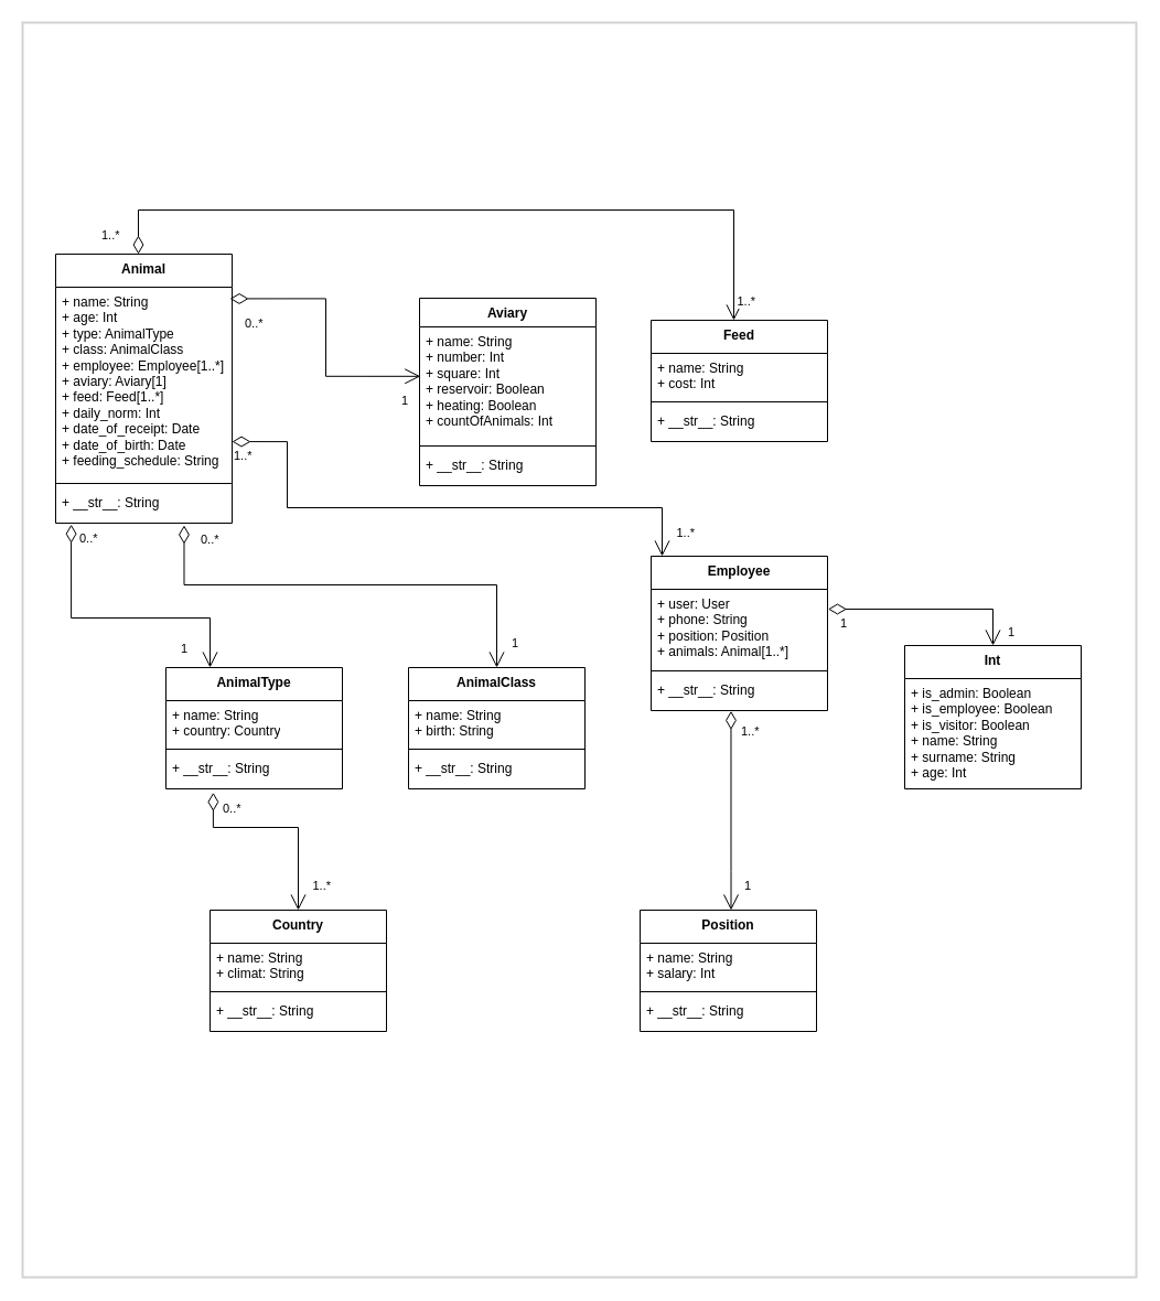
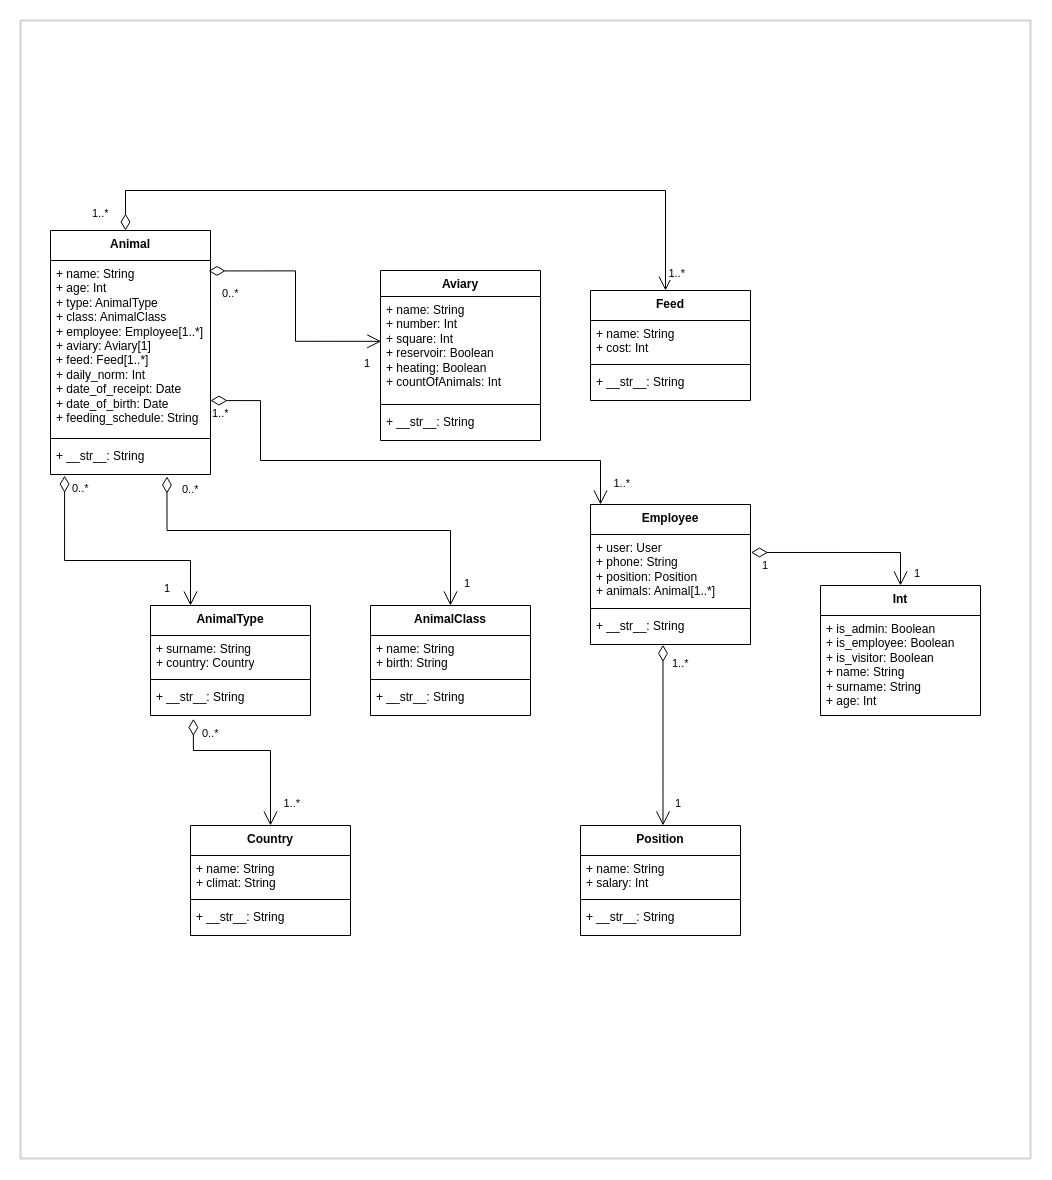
  <mxCell id="0" />
  <mxCell id="1" parent="0" />
  <mxCell id="2" value="" style="rounded=0;whiteSpace=wrap;html=1;fillColor=none;strokeColor=#d3d3d3;strokeWidth=2;" vertex="1" parent="1"><mxGeometry x="20" y="20" width="1010" height="1138" as="geometry" /></mxCell>
  <mxCell id="3" value="Animal" style="swimlane;fontStyle=1;align=center;verticalAlign=top;childLayout=stackLayout;horizontal=1;startSize=30;horizontalStack=0;resizeParent=1;resizeParentMax=0;resizeLast=0;collapsible=1;marginBottom=0;whiteSpace=wrap;html=1;" vertex="1" parent="1"><mxGeometry x="50" y="230" width="160" height="244" as="geometry"><mxRectangle x="340" y="400" width="80" height="30" as="alternateBounds" /></mxGeometry></mxCell>
  <mxCell id="4" value="" style="endArrow=open;html=1;endSize=12;startArrow=diamondThin;startSize=14;startFill=0;edgeStyle=orthogonalEdgeStyle;rounded=0;exitX=0.5;exitY=0;exitDx=0;exitDy=0;entryX=0.5;entryY=0;entryDx=0;entryDy=0;" edge="1" parent="3"><mxGeometry relative="1" as="geometry"><mxPoint x="75" as="sourcePoint" /><mxPoint x="615" y="60" as="targetPoint" /><Array as="points"><mxPoint x="75" y="-40" /><mxPoint x="615" y="-40" /></Array></mxGeometry></mxCell>
  <mxCell id="5" value="1..*" style="edgeLabel;resizable=0;html=1;align=left;verticalAlign=top;" connectable="0" vertex="1" parent="4"><mxGeometry x="-1" relative="1" as="geometry"><mxPoint x="-35" y="-30" as="offset" /></mxGeometry></mxCell>
  <mxCell id="6" value="1..*" style="edgeLabel;resizable=0;html=1;align=right;verticalAlign=top;" connectable="0" vertex="1" parent="4"><mxGeometry x="1" relative="1" as="geometry"><mxPoint x="20" y="-30" as="offset" /></mxGeometry></mxCell>
  <mxCell id="7" value="+ name: String&lt;div&gt;+ age: Int&lt;/div&gt;&lt;div&gt;&lt;span style=&quot;background-color: initial;&quot;&gt;+ type: AnimalType&lt;/span&gt;&lt;/div&gt;&lt;div&gt;&lt;span style=&quot;background-color: initial;&quot;&gt;+ class: AnimalClass&lt;/span&gt;&lt;/div&gt;&lt;div&gt;&lt;span style=&quot;background-color: initial;&quot;&gt;+ employee: Employee[1..*]&lt;/span&gt;&lt;/div&gt;&lt;div&gt;+ aviary: Aviary[1]&lt;/div&gt;&lt;div&gt;+ feed: Feed[1..*]&lt;/div&gt;&lt;div&gt;+ daily_norm: Int&lt;/div&gt;&lt;div&gt;&lt;span style=&quot;background-color: initial;&quot;&gt;+&amp;nbsp;date_of_receipt: Date&lt;/span&gt;&lt;/div&gt;&lt;div&gt;+&amp;nbsp;date_of_birth: Date&lt;/div&gt;&lt;div&gt;+&amp;nbsp;feeding_schedule: String&lt;/div&gt;" style="text;strokeColor=none;fillColor=none;align=left;verticalAlign=top;spacingLeft=4;spacingRight=4;overflow=hidden;rotatable=0;points=[[0,0.5],[1,0.5]];portConstraint=eastwest;whiteSpace=wrap;html=1;" vertex="1" parent="3"><mxGeometry y="30" width="160" height="174" as="geometry" /></mxCell>
  <mxCell id="8" value="" style="line;strokeWidth=1;fillColor=none;align=left;verticalAlign=middle;spacingTop=-1;spacingLeft=3;spacingRight=3;rotatable=0;labelPosition=right;points=[];portConstraint=eastwest;strokeColor=inherit;" vertex="1" parent="3"><mxGeometry y="204" width="160" height="8" as="geometry" /></mxCell>
  <mxCell id="9" value="+ __str__: String" style="text;strokeColor=none;fillColor=none;align=left;verticalAlign=top;spacingLeft=4;spacingRight=4;overflow=hidden;rotatable=0;points=[[0,0.5],[1,0.5]];portConstraint=eastwest;whiteSpace=wrap;html=1;" vertex="1" parent="3"><mxGeometry y="212" width="160" height="32" as="geometry" /></mxCell>
  <mxCell id="10" value="Aviary" style="swimlane;fontStyle=1;align=center;verticalAlign=top;childLayout=stackLayout;horizontal=1;startSize=26;horizontalStack=0;resizeParent=1;resizeParentMax=0;resizeLast=0;collapsible=1;marginBottom=0;whiteSpace=wrap;html=1;" vertex="1" parent="1"><mxGeometry x="380" y="270" width="160" height="170" as="geometry"><mxRectangle x="340" y="400" width="80" height="30" as="alternateBounds" /></mxGeometry></mxCell>
  <mxCell id="11" value="+ name: String&lt;div&gt;+ number: Int&lt;/div&gt;&lt;div&gt;+ square: Int&lt;/div&gt;&lt;div&gt;+&amp;nbsp;reservoir: Boolean&lt;/div&gt;&lt;div&gt;+ heating: Boolean&lt;/div&gt;&lt;div&gt;+ countOfAnimals: Int&lt;/div&gt;" style="text;strokeColor=none;fillColor=none;align=left;verticalAlign=top;spacingLeft=4;spacingRight=4;overflow=hidden;rotatable=0;points=[[0,0.5],[1,0.5]];portConstraint=eastwest;whiteSpace=wrap;html=1;" vertex="1" parent="10"><mxGeometry y="26" width="160" height="104" as="geometry" /></mxCell>
  <mxCell id="12" value="" style="line;strokeWidth=1;fillColor=none;align=left;verticalAlign=middle;spacingTop=-1;spacingLeft=3;spacingRight=3;rotatable=0;labelPosition=right;points=[];portConstraint=eastwest;strokeColor=inherit;" vertex="1" parent="10"><mxGeometry y="130" width="160" height="8" as="geometry" /></mxCell>
  <mxCell id="13" value="+ __str__: String" style="text;strokeColor=none;fillColor=none;align=left;verticalAlign=top;spacingLeft=4;spacingRight=4;overflow=hidden;rotatable=0;points=[[0,0.5],[1,0.5]];portConstraint=eastwest;whiteSpace=wrap;html=1;" vertex="1" parent="10"><mxGeometry y="138" width="160" height="32" as="geometry" /></mxCell>
  <mxCell id="14" value="AnimalType" style="swimlane;fontStyle=1;align=center;verticalAlign=top;childLayout=stackLayout;horizontal=1;startSize=30;horizontalStack=0;resizeParent=1;resizeParentMax=0;resizeLast=0;collapsible=1;marginBottom=0;whiteSpace=wrap;html=1;" vertex="1" parent="1"><mxGeometry x="150" y="605" width="160" height="110" as="geometry"><mxRectangle x="340" y="400" width="80" height="30" as="alternateBounds" /></mxGeometry></mxCell>
- <mxCell id="15" value="+ name: String&lt;div&gt;+ country: Country&lt;div&gt;&lt;br&gt;&lt;/div&gt;&lt;/div&gt;" style="text;strokeColor=none;fillColor=none;align=left;verticalAlign=top;spacingLeft=4;spacingRight=4;overflow=hidden;rotatable=0;points=[[0,0.5],[1,0.5]];portConstraint=eastwest;whiteSpace=wrap;html=1;" vertex="1" parent="14"><mxGeometry y="30" width="160" height="40" as="geometry" /></mxCell>
+ <mxCell id="15" value="+ surname: String&lt;div&gt;+ country: Country&lt;div&gt;&lt;br&gt;&lt;/div&gt;&lt;/div&gt;" style="text;strokeColor=none;fillColor=none;align=left;verticalAlign=top;spacingLeft=4;spacingRight=4;overflow=hidden;rotatable=0;points=[[0,0.5],[1,0.5]];portConstraint=eastwest;whiteSpace=wrap;html=1;" vertex="1" parent="14"><mxGeometry y="30" width="160" height="40" as="geometry" /></mxCell>
  <mxCell id="16" value="" style="line;strokeWidth=1;fillColor=none;align=left;verticalAlign=middle;spacingTop=-1;spacingLeft=3;spacingRight=3;rotatable=0;labelPosition=right;points=[];portConstraint=eastwest;strokeColor=inherit;" vertex="1" parent="14"><mxGeometry y="70" width="160" height="8" as="geometry" /></mxCell>
  <mxCell id="17" value="+ __str__: String" style="text;strokeColor=none;fillColor=none;align=left;verticalAlign=top;spacingLeft=4;spacingRight=4;overflow=hidden;rotatable=0;points=[[0,0.5],[1,0.5]];portConstraint=eastwest;whiteSpace=wrap;html=1;" vertex="1" parent="14"><mxGeometry y="78" width="160" height="32" as="geometry" /></mxCell>
  <mxCell id="18" value="AnimalClass" style="swimlane;fontStyle=1;align=center;verticalAlign=top;childLayout=stackLayout;horizontal=1;startSize=30;horizontalStack=0;resizeParent=1;resizeParentMax=0;resizeLast=0;collapsible=1;marginBottom=0;whiteSpace=wrap;html=1;" vertex="1" parent="1"><mxGeometry x="370" y="605" width="160" height="110" as="geometry"><mxRectangle x="340" y="400" width="80" height="30" as="alternateBounds" /></mxGeometry></mxCell>
  <mxCell id="19" value="+ name: String&lt;div&gt;+ birth: String&lt;br&gt;&lt;/div&gt;" style="text;strokeColor=none;fillColor=none;align=left;verticalAlign=top;spacingLeft=4;spacingRight=4;overflow=hidden;rotatable=0;points=[[0,0.5],[1,0.5]];portConstraint=eastwest;whiteSpace=wrap;html=1;" vertex="1" parent="18"><mxGeometry y="30" width="160" height="40" as="geometry" /></mxCell>
  <mxCell id="20" value="" style="line;strokeWidth=1;fillColor=none;align=left;verticalAlign=middle;spacingTop=-1;spacingLeft=3;spacingRight=3;rotatable=0;labelPosition=right;points=[];portConstraint=eastwest;strokeColor=inherit;" vertex="1" parent="18"><mxGeometry y="70" width="160" height="8" as="geometry" /></mxCell>
  <mxCell id="21" value="+ __str__: String" style="text;strokeColor=none;fillColor=none;align=left;verticalAlign=top;spacingLeft=4;spacingRight=4;overflow=hidden;rotatable=0;points=[[0,0.5],[1,0.5]];portConstraint=eastwest;whiteSpace=wrap;html=1;" vertex="1" parent="18"><mxGeometry y="78" width="160" height="32" as="geometry" /></mxCell>
  <mxCell id="22" value="Employee" style="swimlane;fontStyle=1;align=center;verticalAlign=top;childLayout=stackLayout;horizontal=1;startSize=30;horizontalStack=0;resizeParent=1;resizeParentMax=0;resizeLast=0;collapsible=1;marginBottom=0;whiteSpace=wrap;html=1;" vertex="1" parent="1"><mxGeometry x="590" y="504" width="160" height="140" as="geometry"><mxRectangle x="340" y="400" width="80" height="30" as="alternateBounds" /></mxGeometry></mxCell>
  <mxCell id="23" value="+ user: User&lt;div&gt;&lt;span style=&quot;background-color: initial;&quot;&gt;+ phone: String&lt;/span&gt;&lt;div&gt;&lt;div&gt;&lt;span style=&quot;background-color: initial;&quot;&gt;+ position: Position&lt;/span&gt;&lt;/div&gt;&lt;div&gt;+ animals: Animal[1..*]&lt;/div&gt;&lt;/div&gt;&lt;/div&gt;" style="text;strokeColor=none;fillColor=none;align=left;verticalAlign=top;spacingLeft=4;spacingRight=4;overflow=hidden;rotatable=0;points=[[0,0.5],[1,0.5]];portConstraint=eastwest;whiteSpace=wrap;html=1;" vertex="1" parent="22"><mxGeometry y="30" width="160" height="70" as="geometry" /></mxCell>
  <mxCell id="24" value="" style="line;strokeWidth=1;fillColor=none;align=left;verticalAlign=middle;spacingTop=-1;spacingLeft=3;spacingRight=3;rotatable=0;labelPosition=right;points=[];portConstraint=eastwest;strokeColor=inherit;" vertex="1" parent="22"><mxGeometry y="100" width="160" height="8" as="geometry" /></mxCell>
  <mxCell id="25" value="+ __str__: String" style="text;strokeColor=none;fillColor=none;align=left;verticalAlign=top;spacingLeft=4;spacingRight=4;overflow=hidden;rotatable=0;points=[[0,0.5],[1,0.5]];portConstraint=eastwest;whiteSpace=wrap;html=1;" vertex="1" parent="22"><mxGeometry y="108" width="160" height="32" as="geometry" /></mxCell>
  <mxCell id="26" value="Position" style="swimlane;fontStyle=1;align=center;verticalAlign=top;childLayout=stackLayout;horizontal=1;startSize=30;horizontalStack=0;resizeParent=1;resizeParentMax=0;resizeLast=0;collapsible=1;marginBottom=0;whiteSpace=wrap;html=1;" vertex="1" parent="1"><mxGeometry x="580" y="825" width="160" height="110" as="geometry"><mxRectangle x="340" y="400" width="80" height="30" as="alternateBounds" /></mxGeometry></mxCell>
  <mxCell id="27" value="+ name: String&lt;div&gt;+ salary: Int&lt;/div&gt;" style="text;strokeColor=none;fillColor=none;align=left;verticalAlign=top;spacingLeft=4;spacingRight=4;overflow=hidden;rotatable=0;points=[[0,0.5],[1,0.5]];portConstraint=eastwest;whiteSpace=wrap;html=1;" vertex="1" parent="26"><mxGeometry y="30" width="160" height="40" as="geometry" /></mxCell>
  <mxCell id="28" value="" style="line;strokeWidth=1;fillColor=none;align=left;verticalAlign=middle;spacingTop=-1;spacingLeft=3;spacingRight=3;rotatable=0;labelPosition=right;points=[];portConstraint=eastwest;strokeColor=inherit;" vertex="1" parent="26"><mxGeometry y="70" width="160" height="8" as="geometry" /></mxCell>
  <mxCell id="29" value="+ __str__: String" style="text;strokeColor=none;fillColor=none;align=left;verticalAlign=top;spacingLeft=4;spacingRight=4;overflow=hidden;rotatable=0;points=[[0,0.5],[1,0.5]];portConstraint=eastwest;whiteSpace=wrap;html=1;" vertex="1" parent="26"><mxGeometry y="78" width="160" height="32" as="geometry" /></mxCell>
  <mxCell id="30" value="Country" style="swimlane;fontStyle=1;align=center;verticalAlign=top;childLayout=stackLayout;horizontal=1;startSize=30;horizontalStack=0;resizeParent=1;resizeParentMax=0;resizeLast=0;collapsible=1;marginBottom=0;whiteSpace=wrap;html=1;" vertex="1" parent="1"><mxGeometry x="190" y="825" width="160" height="110" as="geometry"><mxRectangle x="340" y="400" width="80" height="30" as="alternateBounds" /></mxGeometry></mxCell>
  <mxCell id="31" value="+ name: String&lt;div&gt;+ climat: String&lt;/div&gt;" style="text;strokeColor=none;fillColor=none;align=left;verticalAlign=top;spacingLeft=4;spacingRight=4;overflow=hidden;rotatable=0;points=[[0,0.5],[1,0.5]];portConstraint=eastwest;whiteSpace=wrap;html=1;" vertex="1" parent="30"><mxGeometry y="30" width="160" height="40" as="geometry" /></mxCell>
  <mxCell id="32" value="" style="line;strokeWidth=1;fillColor=none;align=left;verticalAlign=middle;spacingTop=-1;spacingLeft=3;spacingRight=3;rotatable=0;labelPosition=right;points=[];portConstraint=eastwest;strokeColor=inherit;" vertex="1" parent="30"><mxGeometry y="70" width="160" height="8" as="geometry" /></mxCell>
  <mxCell id="33" value="+ __str__: String" style="text;strokeColor=none;fillColor=none;align=left;verticalAlign=top;spacingLeft=4;spacingRight=4;overflow=hidden;rotatable=0;points=[[0,0.5],[1,0.5]];portConstraint=eastwest;whiteSpace=wrap;html=1;" vertex="1" parent="30"><mxGeometry y="78" width="160" height="32" as="geometry" /></mxCell>
  <mxCell id="34" value="Feed" style="swimlane;fontStyle=1;align=center;verticalAlign=top;childLayout=stackLayout;horizontal=1;startSize=30;horizontalStack=0;resizeParent=1;resizeParentMax=0;resizeLast=0;collapsible=1;marginBottom=0;whiteSpace=wrap;html=1;" vertex="1" parent="1"><mxGeometry x="590" y="290" width="160" height="110" as="geometry"><mxRectangle x="340" y="400" width="80" height="30" as="alternateBounds" /></mxGeometry></mxCell>
  <mxCell id="35" value="+ name: String&lt;div&gt;+ cost: Int&lt;br&gt;&lt;/div&gt;" style="text;strokeColor=none;fillColor=none;align=left;verticalAlign=top;spacingLeft=4;spacingRight=4;overflow=hidden;rotatable=0;points=[[0,0.5],[1,0.5]];portConstraint=eastwest;whiteSpace=wrap;html=1;" vertex="1" parent="34"><mxGeometry y="30" width="160" height="40" as="geometry" /></mxCell>
  <mxCell id="36" value="" style="line;strokeWidth=1;fillColor=none;align=left;verticalAlign=middle;spacingTop=-1;spacingLeft=3;spacingRight=3;rotatable=0;labelPosition=right;points=[];portConstraint=eastwest;strokeColor=inherit;" vertex="1" parent="34"><mxGeometry y="70" width="160" height="8" as="geometry" /></mxCell>
  <mxCell id="37" value="+ __str__: String" style="text;strokeColor=none;fillColor=none;align=left;verticalAlign=top;spacingLeft=4;spacingRight=4;overflow=hidden;rotatable=0;points=[[0,0.5],[1,0.5]];portConstraint=eastwest;whiteSpace=wrap;html=1;" vertex="1" parent="34"><mxGeometry y="78" width="160" height="32" as="geometry" /></mxCell>
  <mxCell id="38" value="&lt;div&gt;&lt;br&gt;&lt;/div&gt;&lt;div&gt;&lt;br&gt;&lt;/div&gt;" style="endArrow=open;html=1;endSize=12;startArrow=diamondThin;startSize=14;startFill=0;edgeStyle=orthogonalEdgeStyle;rounded=0;entryX=0.005;entryY=0.431;entryDx=0;entryDy=0;entryPerimeter=0;exitX=0.988;exitY=0.06;exitDx=0;exitDy=0;exitPerimeter=0;" edge="1" parent="1" source="7" target="11"><mxGeometry relative="1" as="geometry"><mxPoint x="250" y="413" as="sourcePoint" /><mxPoint x="290" y="237" as="targetPoint" /></mxGeometry></mxCell>
  <mxCell id="39" value="0..*" style="edgeLabel;resizable=0;html=1;align=left;verticalAlign=top;" connectable="0" vertex="1" parent="38"><mxGeometry x="-1" relative="1" as="geometry"><mxPoint x="12" y="10" as="offset" /></mxGeometry></mxCell>
  <mxCell id="40" value="1" style="edgeLabel;resizable=0;html=1;align=right;verticalAlign=top;" connectable="0" vertex="1" parent="38"><mxGeometry x="1" relative="1" as="geometry"><mxPoint x="-11" y="9" as="offset" /></mxGeometry></mxCell>
  <mxCell id="41" value="" style="endArrow=open;html=1;endSize=12;startArrow=diamondThin;startSize=14;startFill=0;edgeStyle=orthogonalEdgeStyle;rounded=0;exitX=0.088;exitY=1.038;exitDx=0;exitDy=0;exitPerimeter=0;entryX=0.25;entryY=0;entryDx=0;entryDy=0;" edge="1" parent="1" source="9" target="14"><mxGeometry relative="1" as="geometry"><mxPoint x="440" y="590" as="sourcePoint" /><mxPoint x="600" y="590" as="targetPoint" /><Array as="points"><mxPoint x="64" y="560" /><mxPoint x="190" y="560" /></Array></mxGeometry></mxCell>
  <mxCell id="42" value="0..*" style="edgeLabel;resizable=0;html=1;align=left;verticalAlign=top;" connectable="0" vertex="1" parent="41"><mxGeometry x="-1" relative="1" as="geometry"><mxPoint x="6" as="offset" /></mxGeometry></mxCell>
  <mxCell id="43" value="1" style="edgeLabel;resizable=0;html=1;align=right;verticalAlign=top;" connectable="0" vertex="1" parent="41"><mxGeometry x="1" relative="1" as="geometry"><mxPoint x="-20" y="-30" as="offset" /></mxGeometry></mxCell>
  <mxCell id="44" value="&lt;div&gt;&lt;br&gt;&lt;/div&gt;" style="endArrow=open;html=1;endSize=12;startArrow=diamondThin;startSize=14;startFill=0;edgeStyle=orthogonalEdgeStyle;rounded=0;exitX=1;exitY=0.805;exitDx=0;exitDy=0;exitPerimeter=0;" edge="1" parent="1" source="7" target="22"><mxGeometry relative="1" as="geometry"><mxPoint x="440" y="490" as="sourcePoint" /><mxPoint x="600" y="490" as="targetPoint" /><Array as="points"><mxPoint x="260" y="400" /><mxPoint x="260" y="460" /><mxPoint x="600" y="460" /></Array></mxGeometry></mxCell>
  <mxCell id="45" value="1..*" style="edgeLabel;resizable=0;html=1;align=left;verticalAlign=top;" connectable="0" vertex="1" parent="44"><mxGeometry x="-1" relative="1" as="geometry" /></mxCell>
  <mxCell id="46" value="1..*" style="edgeLabel;resizable=0;html=1;align=right;verticalAlign=top;" connectable="0" vertex="1" parent="44"><mxGeometry x="1" relative="1" as="geometry"><mxPoint x="30" y="-34" as="offset" /></mxGeometry></mxCell>
  <mxCell id="47" value="" style="endArrow=open;html=1;endSize=12;startArrow=diamondThin;startSize=14;startFill=0;edgeStyle=orthogonalEdgeStyle;rounded=0;exitX=0.268;exitY=1.106;exitDx=0;exitDy=0;exitPerimeter=0;entryX=0.5;entryY=0;entryDx=0;entryDy=0;" edge="1" parent="1" source="17" target="30"><mxGeometry relative="1" as="geometry"><mxPoint x="440" y="690" as="sourcePoint" /><mxPoint x="600" y="690" as="targetPoint" /><Array as="points"><mxPoint x="193" y="750" /><mxPoint x="270" y="750" /></Array></mxGeometry></mxCell>
  <mxCell id="48" value="0..*" style="edgeLabel;resizable=0;html=1;align=left;verticalAlign=top;" connectable="0" vertex="1" parent="47"><mxGeometry x="-1" relative="1" as="geometry"><mxPoint x="7" y="2" as="offset" /></mxGeometry></mxCell>
  <mxCell id="49" value="1..*" style="edgeLabel;resizable=0;html=1;align=right;verticalAlign=top;" connectable="0" vertex="1" parent="47"><mxGeometry x="1" relative="1" as="geometry"><mxPoint x="30" y="-35" as="offset" /></mxGeometry></mxCell>
  <mxCell id="50" value="" style="endArrow=open;html=1;endSize=12;startArrow=diamondThin;startSize=14;startFill=0;edgeStyle=orthogonalEdgeStyle;rounded=0;exitX=0.728;exitY=1.063;exitDx=0;exitDy=0;exitPerimeter=0;entryX=0.5;entryY=0;entryDx=0;entryDy=0;" edge="1" parent="1" source="9" target="18"><mxGeometry relative="1" as="geometry"><mxPoint x="440" y="590" as="sourcePoint" /><mxPoint x="600" y="590" as="targetPoint" /><Array as="points"><mxPoint x="167" y="530" /><mxPoint x="450" y="530" /></Array></mxGeometry></mxCell>
  <mxCell id="51" value="0..*" style="edgeLabel;resizable=0;html=1;align=left;verticalAlign=top;" connectable="0" vertex="1" parent="50"><mxGeometry x="-1" relative="1" as="geometry"><mxPoint x="14" as="offset" /></mxGeometry></mxCell>
  <mxCell id="52" value="1" style="edgeLabel;resizable=0;html=1;align=right;verticalAlign=top;" connectable="0" vertex="1" parent="50"><mxGeometry x="1" relative="1" as="geometry"><mxPoint x="20" y="-35" as="offset" /></mxGeometry></mxCell>
  <mxCell id="53" value="" style="endArrow=open;html=1;endSize=12;startArrow=diamondThin;startSize=14;startFill=0;edgeStyle=orthogonalEdgeStyle;rounded=0;exitX=0.453;exitY=1.013;exitDx=0;exitDy=0;exitPerimeter=0;" edge="1" parent="1" source="25" target="26"><mxGeometry relative="1" as="geometry"><mxPoint x="440" y="690" as="sourcePoint" /><mxPoint x="600" y="690" as="targetPoint" /><Array as="points"><mxPoint x="663" y="790" /><mxPoint x="663" y="790" /></Array></mxGeometry></mxCell>
  <mxCell id="54" value="1..*" style="edgeLabel;resizable=0;html=1;align=left;verticalAlign=top;" connectable="0" vertex="1" parent="53"><mxGeometry x="-1" relative="1" as="geometry"><mxPoint x="8" y="6" as="offset" /></mxGeometry></mxCell>
  <mxCell id="55" value="1" style="edgeLabel;resizable=0;html=1;align=right;verticalAlign=top;" connectable="0" vertex="1" parent="53"><mxGeometry x="1" relative="1" as="geometry"><mxPoint x="18" y="-35" as="offset" /></mxGeometry></mxCell>
  <mxCell id="56" value="Int" style="swimlane;fontStyle=1;align=center;verticalAlign=top;childLayout=stackLayout;horizontal=1;startSize=30;horizontalStack=0;resizeParent=1;resizeParentMax=0;resizeLast=0;collapsible=1;marginBottom=0;whiteSpace=wrap;html=1;" vertex="1" parent="1"><mxGeometry x="820" y="585" width="160" height="130" as="geometry"><mxRectangle x="340" y="400" width="80" height="30" as="alternateBounds" /></mxGeometry></mxCell>
  <mxCell id="57" value="+ is_admin: Boolean&lt;div&gt;+&amp;nbsp;&lt;span style=&quot;background-color: initial;&quot;&gt;is_employee: Boolean&lt;/span&gt;&lt;br&gt;&lt;/div&gt;&lt;div&gt;&lt;span style=&quot;background-color: initial;&quot;&gt;+&amp;nbsp;&lt;/span&gt;&lt;span style=&quot;background-color: initial;&quot;&gt;is_visitor: Boolean&lt;/span&gt;&lt;/div&gt;&lt;div&gt;+ name: String&lt;div&gt;+ surname: String&lt;br&gt;&lt;div&gt;+ age: Int&lt;/div&gt;&lt;/div&gt;&lt;/div&gt;" style="text;strokeColor=none;fillColor=none;align=left;verticalAlign=top;spacingLeft=4;spacingRight=4;overflow=hidden;rotatable=0;points=[[0,0.5],[1,0.5]];portConstraint=eastwest;whiteSpace=wrap;html=1;" vertex="1" parent="56"><mxGeometry y="30" width="160" height="100" as="geometry" /></mxCell>
  <mxCell id="58" value="" style="endArrow=open;html=1;endSize=12;startArrow=diamondThin;startSize=14;startFill=0;edgeStyle=orthogonalEdgeStyle;rounded=0;entryX=0.5;entryY=0;entryDx=0;entryDy=0;exitX=1.003;exitY=0.257;exitDx=0;exitDy=0;exitPerimeter=0;" edge="1" parent="1" source="23" target="56"><mxGeometry relative="1" as="geometry"><mxPoint x="440" y="620" as="sourcePoint" /><mxPoint x="600" y="620" as="targetPoint" /></mxGeometry></mxCell>
  <mxCell id="59" value="1" style="edgeLabel;resizable=0;html=1;align=left;verticalAlign=top;" connectable="0" vertex="1" parent="58"><mxGeometry x="-1" relative="1" as="geometry"><mxPoint x="10" as="offset" /></mxGeometry></mxCell>
  <mxCell id="60" value="1" style="edgeLabel;resizable=0;html=1;align=right;verticalAlign=top;" connectable="0" vertex="1" parent="58"><mxGeometry x="1" relative="1" as="geometry"><mxPoint x="20" y="-25" as="offset" /></mxGeometry></mxCell>
